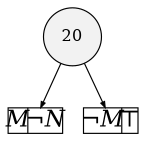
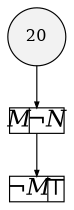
  digraph {
    node [fillcolor=white shape=record style=filled fixedsize=true fontname="Times-Italic" fontsize=20]
    edge [arrowsize=.50]
    n1 [fillcolor=gray95 height=.25 label=20 shape=circle width=.25 fixedsize="" fontname="" fontsize=""]
    n2 [height=.30 label="<L>M|<R>&not;N" width=.65]
    n3 [height=.30 label="<L>&not;M|<R>&#8868;" width=.65]
    subgraph sub_1 {
      rank=same
      n1
    }
    n1 -> n2
-   n1 -> n3
+   n2 -> n3
  }
